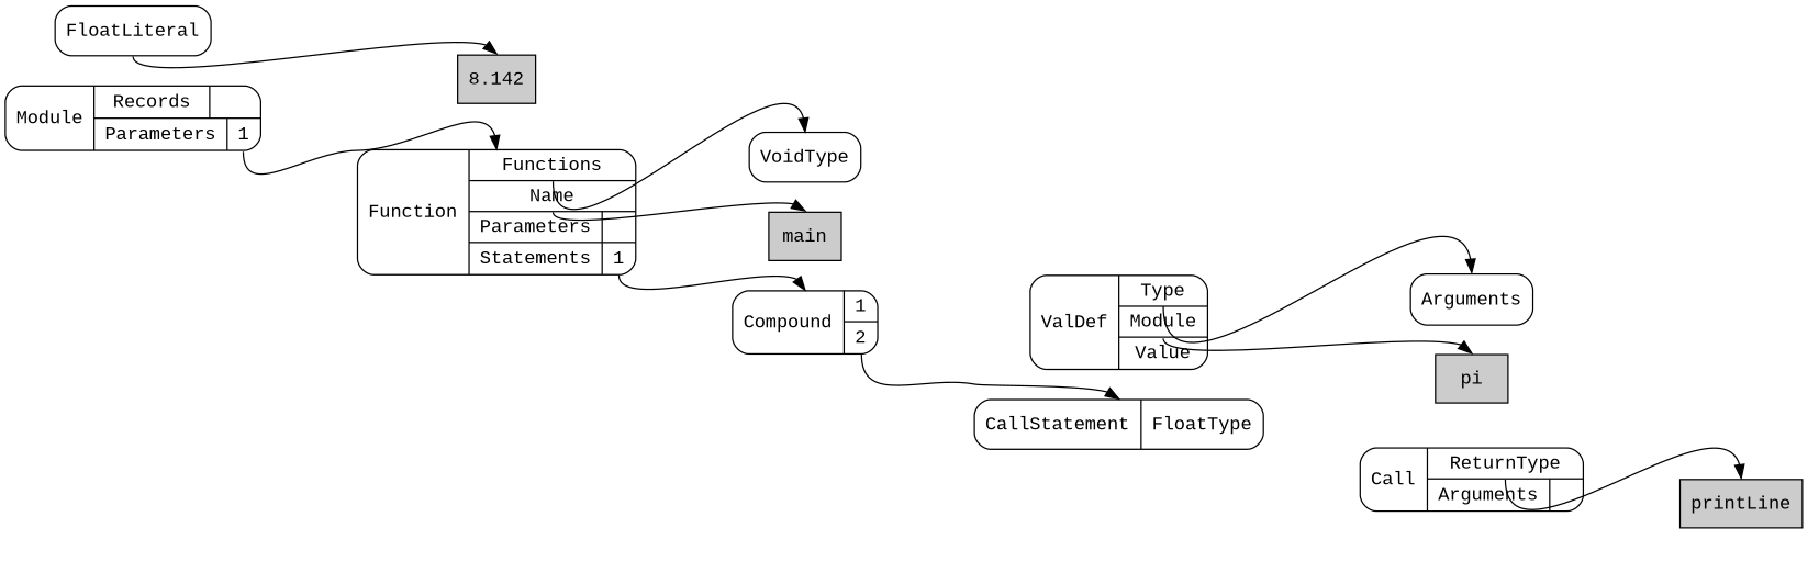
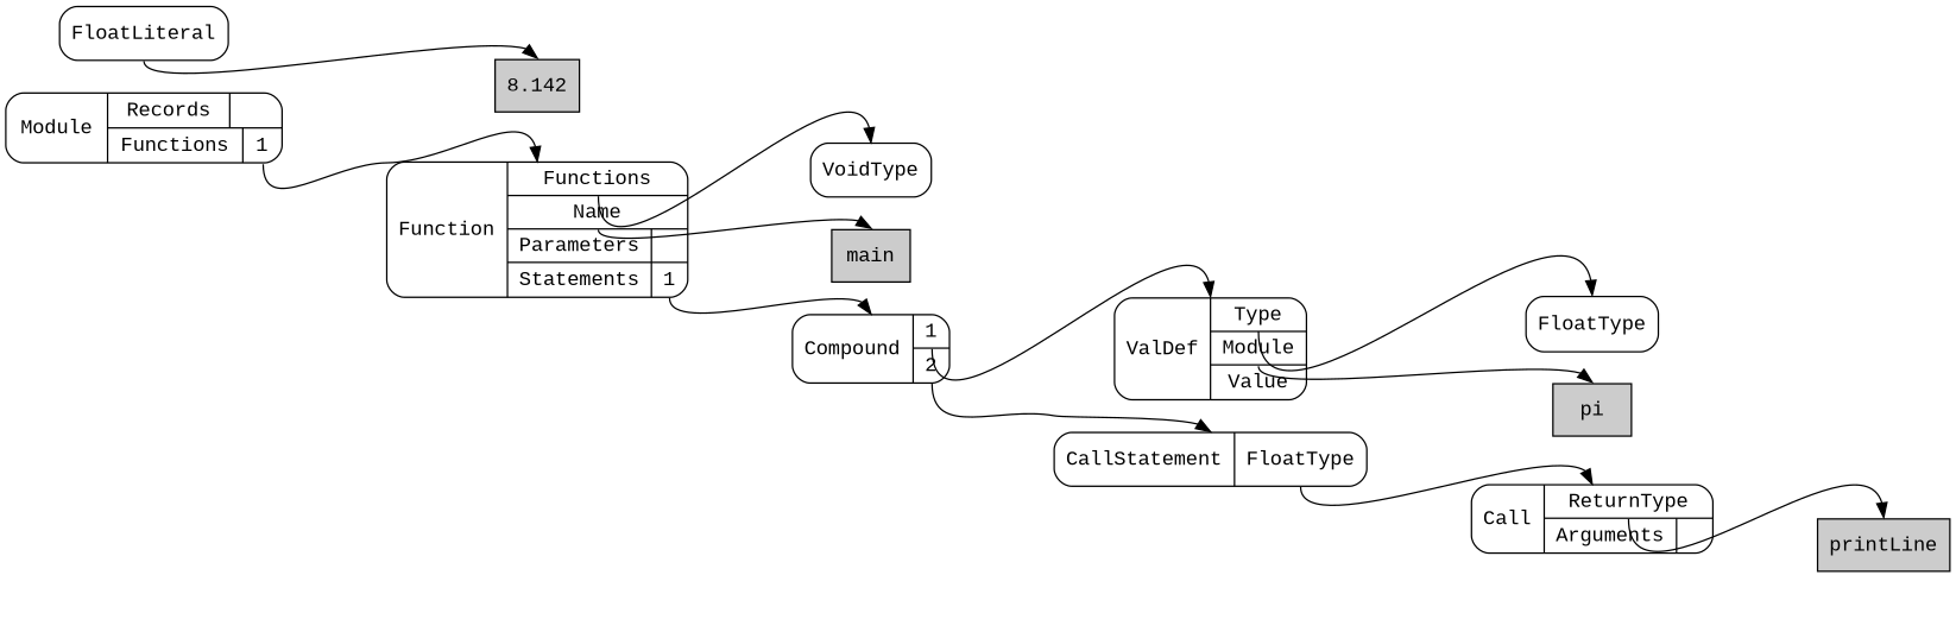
  digraph {
    fontname="Liberation Mono"
    nodesep=0.3
    ordering=out
    rankdir=LR
    ranksep=1
    node [fillcolor=white fontname="Liberation Mono" shape=Mrecord style=filled]
    edge [fontname="Liberation Mono" headport=n tailport="p0:s"]
    n1 [label=VoidType]
    n2 [fillcolor="#cccccc" label=main shape=box]
-   n3 [label=Arguments]
+   n3 [label=FloatType]
    n4 [fillcolor="#cccccc" label=pi shape=box]
    n5 [fillcolor="#cccccc" label=8.142 shape=box]
    n6 [label=FloatLiteral]
    n7 [label="{ValDef|{<p0>Type|<p1>Module|<p2>Value}}"]
    n8 [fillcolor="#cccccc" label=printLine shape=box]
    n9 [label="{Call|{<p0>ReturnType|{Arguments|{}}}}"]
    n10 [label="{CallStatement|{<p0>FloatType}}"]
    n11 [label="{Compound|{<p0>1|<p1>2}}"]
    n12 [label="{Function|{<p0>Functions|<p1>Name|{Parameters|{}}|{Statements|{<p3_0>1}}}}"]
-   n13 [label="{Module|{{Records|{}}|{Parameters|{<p1_0>1}}}}"]
+   n13 [label="{Module|{{Records|{}}|{Functions|{<p1_0>1}}}}"]
    n6 -> n5 [tailport=s]
    n7 -> n3
    n7 -> n4 [tailport="p1:s"]
    n9 -> n8
+   n10 -> n9
+   n11 -> n7
    n11 -> n10 [tailport="p1:s"]
    n12 -> n1
    n12 -> n2 [tailport="p1:s"]
    n12 -> n11 [tailport="p3_0:s"]
    n13 -> n12 [tailport="p1_0:s"]
  }
